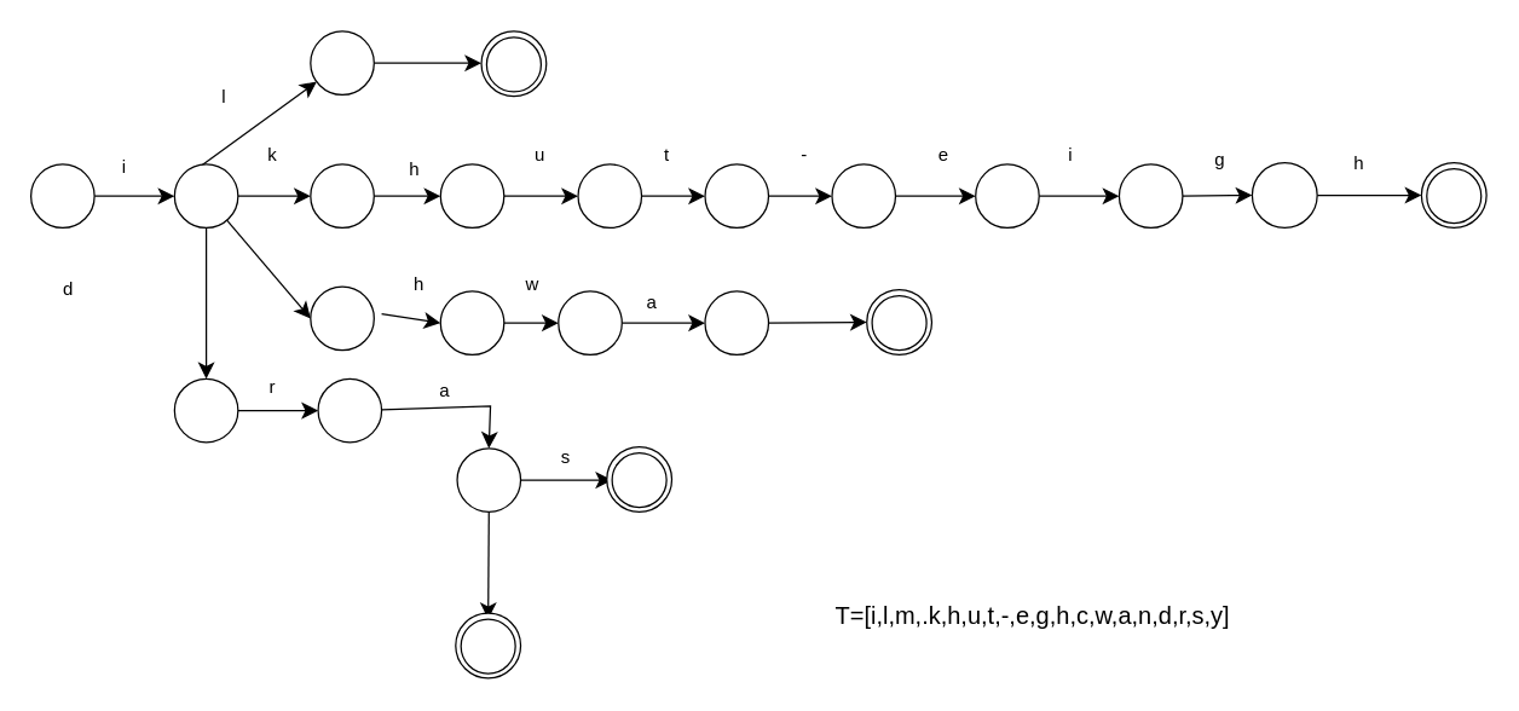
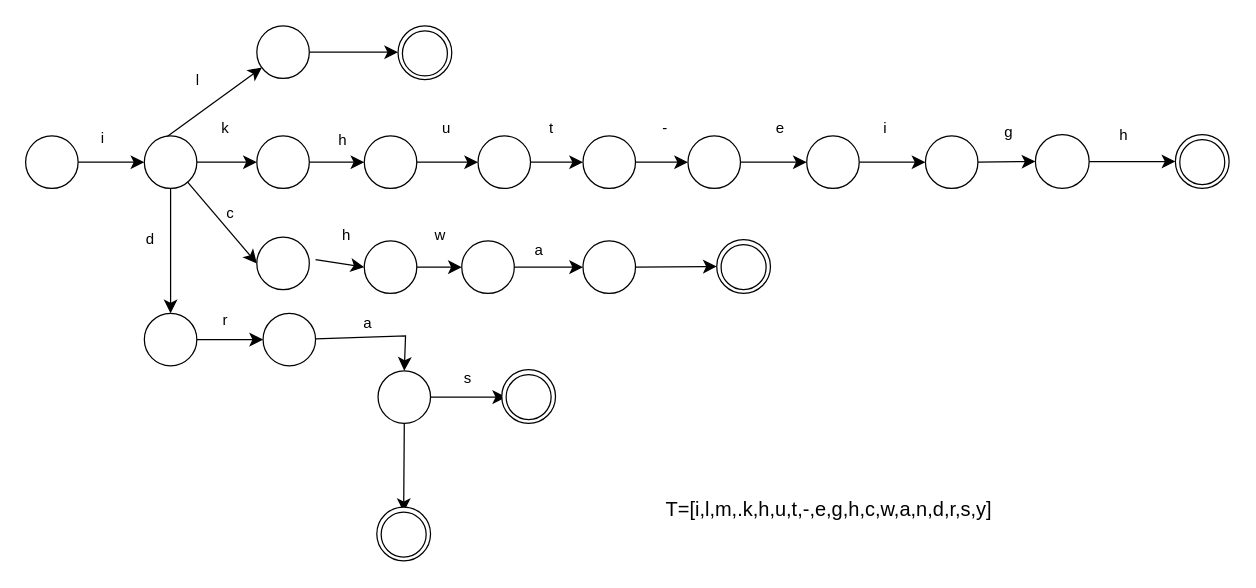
  <mxCell id="0" />
  <mxCell id="1" parent="0" />
  <mxCell id="2" value="" style="edgeStyle=none;curved=1;rounded=0;orthogonalLoop=1;jettySize=auto;html=1;fontFamily=Helvetica;fontSize=12;fontColor=default;startSize=8;endSize=8;" parent="1" source="3" target="8" edge="1"><mxGeometry relative="1" as="geometry" /></mxCell>
  <mxCell id="3" value="" style="ellipse;whiteSpace=wrap;html=1;aspect=fixed;" parent="1" vertex="1"><mxGeometry x="20" y="108" width="42" height="42" as="geometry" /></mxCell>
  <mxCell id="4" value="" style="edgeStyle=none;curved=1;rounded=0;orthogonalLoop=1;jettySize=auto;html=1;fontFamily=Helvetica;fontSize=12;fontColor=default;startSize=8;endSize=8;" parent="1" source="8" target="10" edge="1"><mxGeometry relative="1" as="geometry" /></mxCell>
  <mxCell id="5" value="" style="edgeStyle=none;curved=1;rounded=0;orthogonalLoop=1;jettySize=auto;html=1;fontFamily=Helvetica;fontSize=12;fontColor=default;startSize=8;endSize=8;exitX=0.369;exitY=0.06;exitDx=0;exitDy=0;exitPerimeter=0;" parent="1" source="8" target="38" edge="1"><mxGeometry relative="1" as="geometry" /></mxCell>
  <mxCell id="6" value="" style="edgeStyle=none;curved=1;rounded=0;orthogonalLoop=1;jettySize=auto;html=1;fontFamily=Helvetica;fontSize=12;fontColor=default;startSize=8;endSize=8;entryX=0;entryY=0.5;entryDx=0;entryDy=0;" parent="1" source="8" target="40" edge="1"><mxGeometry relative="1" as="geometry" /></mxCell>
  <mxCell id="7" value="" style="edgeStyle=none;curved=1;rounded=0;orthogonalLoop=1;jettySize=auto;html=1;fontFamily=Helvetica;fontSize=12;fontColor=default;startSize=8;endSize=8;" parent="1" source="8" target="47" edge="1"><mxGeometry relative="1" as="geometry" /></mxCell>
  <mxCell id="8" value="" style="ellipse;whiteSpace=wrap;html=1;aspect=fixed;" parent="1" vertex="1"><mxGeometry x="115" y="108" width="42" height="42" as="geometry" /></mxCell>
  <mxCell id="9" value="" style="edgeStyle=none;curved=1;rounded=0;orthogonalLoop=1;jettySize=auto;html=1;fontFamily=Helvetica;fontSize=12;fontColor=default;startSize=8;endSize=8;" parent="1" source="10" target="12" edge="1"><mxGeometry relative="1" as="geometry" /></mxCell>
  <mxCell id="10" value="" style="ellipse;whiteSpace=wrap;html=1;aspect=fixed;" parent="1" vertex="1"><mxGeometry x="205" y="108" width="42" height="42" as="geometry" /></mxCell>
  <mxCell id="11" value="" style="edgeStyle=none;curved=1;rounded=0;orthogonalLoop=1;jettySize=auto;html=1;fontFamily=Helvetica;fontSize=12;fontColor=default;startSize=8;endSize=8;" parent="1" source="12" target="14" edge="1"><mxGeometry relative="1" as="geometry" /></mxCell>
  <mxCell id="12" value="" style="ellipse;whiteSpace=wrap;html=1;aspect=fixed;" parent="1" vertex="1"><mxGeometry x="291" y="108" width="42" height="42" as="geometry" /></mxCell>
  <mxCell id="13" value="" style="edgeStyle=none;curved=1;rounded=0;orthogonalLoop=1;jettySize=auto;html=1;fontFamily=Helvetica;fontSize=12;fontColor=default;startSize=8;endSize=8;" parent="1" source="14" target="16" edge="1"><mxGeometry relative="1" as="geometry" /></mxCell>
  <mxCell id="14" value="" style="ellipse;whiteSpace=wrap;html=1;aspect=fixed;" parent="1" vertex="1"><mxGeometry x="382" y="108" width="42" height="42" as="geometry" /></mxCell>
  <mxCell id="15" value="" style="edgeStyle=none;curved=1;rounded=0;orthogonalLoop=1;jettySize=auto;html=1;fontFamily=Helvetica;fontSize=12;fontColor=default;startSize=8;endSize=8;" parent="1" source="16" target="18" edge="1"><mxGeometry relative="1" as="geometry" /></mxCell>
  <mxCell id="16" value="" style="ellipse;whiteSpace=wrap;html=1;aspect=fixed;" parent="1" vertex="1"><mxGeometry x="466" y="108" width="42" height="42" as="geometry" /></mxCell>
  <mxCell id="17" value="" style="edgeStyle=none;curved=1;rounded=0;orthogonalLoop=1;jettySize=auto;html=1;fontFamily=Helvetica;fontSize=12;fontColor=default;startSize=8;endSize=8;" parent="1" source="18" target="20" edge="1"><mxGeometry relative="1" as="geometry" /></mxCell>
  <mxCell id="18" value="" style="ellipse;whiteSpace=wrap;html=1;aspect=fixed;" parent="1" vertex="1"><mxGeometry x="550" y="108" width="42" height="42" as="geometry" /></mxCell>
  <mxCell id="19" value="" style="edgeStyle=none;curved=1;rounded=0;orthogonalLoop=1;jettySize=auto;html=1;fontFamily=Helvetica;fontSize=12;fontColor=default;startSize=8;endSize=8;" parent="1" source="20" target="22" edge="1"><mxGeometry relative="1" as="geometry" /></mxCell>
  <mxCell id="20" value="" style="ellipse;whiteSpace=wrap;html=1;aspect=fixed;" parent="1" vertex="1"><mxGeometry x="645" y="108" width="42" height="42" as="geometry" /></mxCell>
  <mxCell id="21" value="" style="edgeStyle=none;curved=1;rounded=0;orthogonalLoop=1;jettySize=auto;html=1;fontFamily=Helvetica;fontSize=12;fontColor=default;startSize=8;endSize=8;" parent="1" source="22" target="24" edge="1"><mxGeometry relative="1" as="geometry" /></mxCell>
  <mxCell id="22" value="" style="ellipse;whiteSpace=wrap;html=1;aspect=fixed;" parent="1" vertex="1"><mxGeometry x="740" y="108" width="42" height="42" as="geometry" /></mxCell>
  <mxCell id="23" value="" style="edgeStyle=none;curved=1;rounded=0;orthogonalLoop=1;jettySize=auto;html=1;fontFamily=Helvetica;fontSize=12;fontColor=default;startSize=8;endSize=8;exitX=1;exitY=0.5;exitDx=0;exitDy=0;" parent="1" source="24" target="25" edge="1"><mxGeometry relative="1" as="geometry"><mxPoint x="975" y="127.5" as="sourcePoint" /></mxGeometry></mxCell>
  <mxCell id="24" value="" style="ellipse;whiteSpace=wrap;html=1;aspect=fixed;" parent="1" vertex="1"><mxGeometry x="828" y="107" width="43" height="43" as="geometry" /></mxCell>
  <mxCell id="25" value="" style="ellipse;whiteSpace=wrap;html=1;aspect=fixed;" parent="1" vertex="1"><mxGeometry x="940" y="107" width="43" height="43" as="geometry" /></mxCell>
  <mxCell id="26" value="" style="ellipse;whiteSpace=wrap;html=1;aspect=fixed;strokeColor=default;align=center;verticalAlign=middle;fontFamily=Helvetica;fontSize=12;fontColor=default;fillColor=default;" parent="1" vertex="1"><mxGeometry x="943.5" y="111" width="36" height="36" as="geometry" /></mxCell>
  <mxCell id="27" value="i" style="text;html=1;align=center;verticalAlign=middle;whiteSpace=wrap;rounded=0;fontSize=12;fontFamily=Helvetica;fontColor=default;" parent="1" vertex="1"><mxGeometry x="52" y="95" width="60" height="30" as="geometry" /></mxCell>
  <mxCell id="28" value="k" style="text;html=1;align=center;verticalAlign=middle;whiteSpace=wrap;rounded=0;fontSize=12;fontFamily=Helvetica;fontColor=default;" parent="1" vertex="1"><mxGeometry x="150" y="87" width="60" height="30" as="geometry" /></mxCell>
  <mxCell id="29" value="h" style="text;html=1;align=center;verticalAlign=middle;whiteSpace=wrap;rounded=0;fontSize=12;fontFamily=Helvetica;fontColor=default;" parent="1" vertex="1"><mxGeometry x="247" y="173" width="60" height="30" as="geometry" /></mxCell>
  <mxCell id="30" value="u" style="text;html=1;align=center;verticalAlign=middle;whiteSpace=wrap;rounded=0;fontSize=12;fontFamily=Helvetica;fontColor=default;" parent="1" vertex="1"><mxGeometry x="327" y="87" width="60" height="30" as="geometry" /></mxCell>
  <mxCell id="31" value="t" style="text;html=1;align=center;verticalAlign=middle;whiteSpace=wrap;rounded=0;fontSize=12;fontFamily=Helvetica;fontColor=default;" parent="1" vertex="1"><mxGeometry x="411" y="87" width="60" height="30" as="geometry" /></mxCell>
  <mxCell id="32" value="-" style="text;html=1;align=center;verticalAlign=middle;whiteSpace=wrap;rounded=0;fontSize=12;fontFamily=Helvetica;fontColor=default;" parent="1" vertex="1"><mxGeometry x="502" y="87" width="60" height="30" as="geometry" /></mxCell>
  <mxCell id="33" value="e" style="text;html=1;align=center;verticalAlign=middle;whiteSpace=wrap;rounded=0;fontSize=12;fontFamily=Helvetica;fontColor=default;" parent="1" vertex="1"><mxGeometry x="594" y="87" width="60" height="30" as="geometry" /></mxCell>
  <mxCell id="34" value="i" style="text;html=1;align=center;verticalAlign=middle;whiteSpace=wrap;rounded=0;fontSize=12;fontFamily=Helvetica;fontColor=default;" parent="1" vertex="1"><mxGeometry x="678" y="87" width="60" height="30" as="geometry" /></mxCell>
  <mxCell id="35" value="g" style="text;html=1;align=center;verticalAlign=middle;whiteSpace=wrap;rounded=0;fontSize=12;fontFamily=Helvetica;fontColor=default;" parent="1" vertex="1"><mxGeometry x="777" y="90" width="60" height="30" as="geometry" /></mxCell>
  <mxCell id="36" value="h" style="text;html=1;align=center;verticalAlign=middle;whiteSpace=wrap;rounded=0;fontSize=12;fontFamily=Helvetica;fontColor=default;" parent="1" vertex="1"><mxGeometry x="869" y="93" width="60" height="30" as="geometry" /></mxCell>
  <mxCell id="37" value="" style="edgeStyle=none;curved=1;rounded=0;orthogonalLoop=1;jettySize=auto;html=1;fontFamily=Helvetica;fontSize=12;fontColor=default;startSize=8;endSize=8;entryX=0;entryY=0.488;entryDx=0;entryDy=0;entryPerimeter=0;" parent="1" source="38" target="55" edge="1"><mxGeometry relative="1" as="geometry"><mxPoint x="315" y="41" as="targetPoint" /></mxGeometry></mxCell>
  <mxCell id="38" value="" style="ellipse;whiteSpace=wrap;html=1;aspect=fixed;" parent="1" vertex="1"><mxGeometry x="205" y="20" width="42" height="42" as="geometry" /></mxCell>
- <mxCell id="39" value="l" style="text;html=1;align=center;verticalAlign=middle;whiteSpace=wrap;rounded=0;fontSize=12;fontFamily=Helvetica;fontColor=default;" parent="1" vertex="1"><mxGeometry x="118" y="49" width="60" height="30" as="geometry" /></mxCell>
+ <mxCell id="39" value="l" style="text;html=1;align=center;verticalAlign=middle;whiteSpace=wrap;rounded=0;fontSize=12;fontFamily=Helvetica;fontColor=default;" parent="1" vertex="1"><mxGeometry x="128" y="49" width="60" height="30" as="geometry" /></mxCell>
  <mxCell id="40" value="" style="ellipse;whiteSpace=wrap;html=1;aspect=fixed;" parent="1" vertex="1"><mxGeometry x="205" y="189" width="42" height="42" as="geometry" /></mxCell>
  <mxCell id="41" value="" style="endArrow=classic;html=1;rounded=0;fontFamily=Helvetica;fontSize=12;fontColor=default;startSize=8;endSize=8;entryX=0;entryY=0.5;entryDx=0;entryDy=0;" parent="1" source="66" target="43" edge="1"><mxGeometry width="50" height="50" relative="1" as="geometry"><mxPoint x="252" y="207" as="sourcePoint" /><mxPoint x="371" y="261" as="targetPoint" /></mxGeometry></mxCell>
  <mxCell id="42" value="" style="edgeStyle=none;curved=1;rounded=0;orthogonalLoop=1;jettySize=auto;html=1;fontFamily=Helvetica;fontSize=12;fontColor=default;startSize=8;endSize=8;" parent="1" source="43" target="45" edge="1"><mxGeometry relative="1" as="geometry" /></mxCell>
  <mxCell id="43" value="" style="ellipse;whiteSpace=wrap;html=1;aspect=fixed;" parent="1" vertex="1"><mxGeometry x="369" y="192" width="42" height="42" as="geometry" /></mxCell>
  <mxCell id="44" value="" style="edgeStyle=none;curved=1;rounded=0;orthogonalLoop=1;jettySize=auto;html=1;fontFamily=Helvetica;fontSize=12;fontColor=default;startSize=8;endSize=8;entryX=0;entryY=0.5;entryDx=0;entryDy=0;" parent="1" source="45" target="57" edge="1"><mxGeometry relative="1" as="geometry"><mxPoint x="562" y="213" as="targetPoint" /></mxGeometry></mxCell>
  <mxCell id="45" value="" style="ellipse;whiteSpace=wrap;html=1;aspect=fixed;" parent="1" vertex="1"><mxGeometry x="466" y="192" width="42" height="42" as="geometry" /></mxCell>
  <mxCell id="46" value="" style="edgeStyle=none;curved=1;rounded=0;orthogonalLoop=1;jettySize=auto;html=1;fontFamily=Helvetica;fontSize=12;fontColor=default;startSize=8;endSize=8;" parent="1" source="47" target="49" edge="1"><mxGeometry relative="1" as="geometry" /></mxCell>
  <mxCell id="47" value="" style="ellipse;whiteSpace=wrap;html=1;aspect=fixed;" parent="1" vertex="1"><mxGeometry x="115" y="250" width="42" height="42" as="geometry" /></mxCell>
  <mxCell id="48" value="" style="edgeStyle=none;curved=0;rounded=0;orthogonalLoop=1;jettySize=auto;html=1;fontFamily=Helvetica;fontSize=12;fontColor=default;startSize=8;endSize=8;entryX=0.5;entryY=0;entryDx=0;entryDy=0;" parent="1" source="49" target="64" edge="1"><mxGeometry relative="1" as="geometry"><Array as="points"><mxPoint x="324" y="268" /></Array><mxPoint x="324" y="297" as="targetPoint" /></mxGeometry></mxCell>
  <mxCell id="49" value="" style="ellipse;whiteSpace=wrap;html=1;aspect=fixed;" parent="1" vertex="1"><mxGeometry x="210" y="250" width="42" height="42" as="geometry" /></mxCell>
+ <mxCell id="50" value="c" style="text;html=1;align=center;verticalAlign=middle;whiteSpace=wrap;rounded=0;fontSize=12;fontFamily=Helvetica;fontColor=default;" parent="1" vertex="1"><mxGeometry x="154" y="155" width="60" height="30" as="geometry" /></mxCell>
  <mxCell id="51" value="h" style="text;html=1;align=center;verticalAlign=middle;whiteSpace=wrap;rounded=0;fontSize=12;fontFamily=Helvetica;fontColor=default;" parent="1" vertex="1"><mxGeometry x="244" y="97" width="60" height="30" as="geometry" /></mxCell>
  <mxCell id="52" value="w" style="text;html=1;align=center;verticalAlign=middle;whiteSpace=wrap;rounded=0;fontSize=12;fontFamily=Helvetica;fontColor=default;" parent="1" vertex="1"><mxGeometry x="322" y="173" width="60" height="30" as="geometry" /></mxCell>
  <mxCell id="53" value="a" style="text;html=1;align=center;verticalAlign=middle;whiteSpace=wrap;rounded=0;fontSize=12;fontFamily=Helvetica;fontColor=default;" parent="1" vertex="1"><mxGeometry x="401" y="185" width="60" height="30" as="geometry" /></mxCell>
  <mxCell id="54" value="" style="group" parent="1" vertex="1" connectable="0"><mxGeometry x="318" y="20" width="43" height="43" as="geometry" /></mxCell>
  <mxCell id="55" value="" style="ellipse;whiteSpace=wrap;html=1;aspect=fixed;" parent="54" vertex="1"><mxGeometry width="43" height="43" as="geometry" /></mxCell>
  <mxCell id="56" value="" style="ellipse;whiteSpace=wrap;html=1;aspect=fixed;strokeColor=default;align=center;verticalAlign=middle;fontFamily=Helvetica;fontSize=12;fontColor=default;fillColor=default;" parent="54" vertex="1"><mxGeometry x="3.5" y="4" width="36" height="36" as="geometry" /></mxCell>
  <mxCell id="57" value="" style="ellipse;whiteSpace=wrap;html=1;aspect=fixed;" parent="1" vertex="1"><mxGeometry x="573" y="191" width="43" height="43" as="geometry" /></mxCell>
  <mxCell id="58" value="" style="ellipse;whiteSpace=wrap;html=1;aspect=fixed;strokeColor=default;align=center;verticalAlign=middle;fontFamily=Helvetica;fontSize=12;fontColor=default;fillColor=default;" parent="1" vertex="1"><mxGeometry x="576.5" y="195" width="36" height="36" as="geometry" /></mxCell>
- <mxCell id="59" value="d" style="text;html=1;align=center;verticalAlign=middle;whiteSpace=wrap;rounded=0;fontSize=12;fontFamily=Helvetica;fontColor=default;" parent="1" vertex="1"><mxGeometry x="15" y="176" width="60" height="30" as="geometry" /></mxCell>
+ <mxCell id="59" value="d" style="text;html=1;align=center;verticalAlign=middle;whiteSpace=wrap;rounded=0;fontSize=12;fontFamily=Helvetica;fontColor=default;" parent="1" vertex="1"><mxGeometry x="90" y="176" width="60" height="30" as="geometry" /></mxCell>
  <mxCell id="60" value="r" style="text;html=1;align=center;verticalAlign=middle;whiteSpace=wrap;rounded=0;fontSize=12;fontFamily=Helvetica;fontColor=default;" parent="1" vertex="1"><mxGeometry x="150" y="241" width="60" height="30" as="geometry" /></mxCell>
  <mxCell id="61" value="a" style="text;html=1;align=center;verticalAlign=middle;whiteSpace=wrap;rounded=0;fontSize=12;fontFamily=Helvetica;fontColor=default;" parent="1" vertex="1"><mxGeometry x="264" y="243" width="60" height="30" as="geometry" /></mxCell>
  <mxCell id="62" value="" style="edgeStyle=none;curved=1;rounded=0;orthogonalLoop=1;jettySize=auto;html=1;fontSize=12;startSize=8;endSize=8;" edge="1" parent="1" source="64" target="73"><mxGeometry relative="1" as="geometry" /></mxCell>
  <mxCell id="63" value="" style="edgeStyle=none;curved=1;rounded=0;orthogonalLoop=1;jettySize=auto;html=1;fontSize=12;startSize=8;endSize=8;" edge="1" parent="1" source="64" target="69"><mxGeometry relative="1" as="geometry" /></mxCell>
  <mxCell id="64" value="" style="ellipse;whiteSpace=wrap;html=1;aspect=fixed;" vertex="1" parent="1"><mxGeometry x="302" y="296" width="42" height="42" as="geometry" /></mxCell>
  <mxCell id="65" value="" style="endArrow=classic;html=1;rounded=0;fontFamily=Helvetica;fontSize=12;fontColor=default;startSize=8;endSize=8;entryX=0;entryY=0.5;entryDx=0;entryDy=0;" edge="1" parent="1" target="66"><mxGeometry width="50" height="50" relative="1" as="geometry"><mxPoint x="252" y="207" as="sourcePoint" /><mxPoint x="369" y="213" as="targetPoint" /></mxGeometry></mxCell>
  <mxCell id="66" value="" style="ellipse;whiteSpace=wrap;html=1;aspect=fixed;" vertex="1" parent="1"><mxGeometry x="291" y="192" width="42" height="42" as="geometry" /></mxCell>
  <mxCell id="67" value="" style="group" vertex="1" connectable="0" parent="1"><mxGeometry x="401" y="295" width="43" height="43" as="geometry" /></mxCell>
  <mxCell id="68" value="" style="ellipse;whiteSpace=wrap;html=1;aspect=fixed;" vertex="1" parent="67"><mxGeometry width="43" height="43" as="geometry" /></mxCell>
  <mxCell id="69" value="" style="ellipse;whiteSpace=wrap;html=1;aspect=fixed;strokeColor=default;align=center;verticalAlign=middle;fontFamily=Helvetica;fontSize=12;fontColor=default;fillColor=default;" vertex="1" parent="67"><mxGeometry x="3.5" y="4" width="36" height="36" as="geometry" /></mxCell>
  <mxCell id="70" value="s" style="text;html=1;align=center;verticalAlign=middle;whiteSpace=wrap;rounded=0;fontSize=12;fontFamily=Helvetica;fontColor=default;" vertex="1" parent="1"><mxGeometry x="344" y="287" width="60" height="30" as="geometry" /></mxCell>
  <mxCell id="71" value="" style="group" vertex="1" connectable="0" parent="1"><mxGeometry x="301" y="405" width="43" height="43" as="geometry" /></mxCell>
  <mxCell id="72" value="" style="ellipse;whiteSpace=wrap;html=1;aspect=fixed;" vertex="1" parent="71"><mxGeometry width="43" height="43" as="geometry" /></mxCell>
  <mxCell id="73" value="" style="ellipse;whiteSpace=wrap;html=1;aspect=fixed;strokeColor=default;align=center;verticalAlign=middle;fontFamily=Helvetica;fontSize=12;fontColor=default;fillColor=default;" vertex="1" parent="71"><mxGeometry x="3.5" y="4" width="36" height="36" as="geometry" /></mxCell>
- <mxCell id="74" value="T=[i,l,m,.k,h,u,t,-,e,g,h,c,w,a,n,d,r,s,y]" style="text;html=1;align=center;verticalAlign=middle;whiteSpace=wrap;rounded=0;fontSize=16;" vertex="1" parent="1"><mxGeometry x="517" y="387" width="332" height="40" as="geometry" /></mxCell>
+ <mxCell id="74" value="T=[i,l,m,.k,h,u,t,-,e,g,h,c,w,a,n,d,r,s,y]" style="text;html=1;align=center;verticalAlign=middle;whiteSpace=wrap;rounded=0;fontSize=16;" vertex="1" parent="1"><mxGeometry x="497" y="387" width="332" height="40" as="geometry" /></mxCell>
